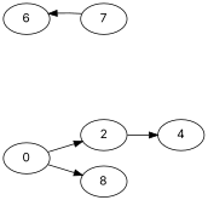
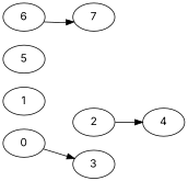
  digraph {
    fontname=Inter
    rankdir=LR
    node [Weight=55 fontname=Inter]
    edge [Weight=9 fontname=Inter]
    0 [Weight=22]
    2 [Weight=44]
-   3 [label=8]
+   3
    4 [Weight=11]
+   1 [Weight=49]
+   5 [Weight=33]
    6 [Weight=33]
    7
-   0 -> 2 [Weight=10]
    0 -> 3 [Weight=5]
    2 -> 4
-   7 -> 6
+   6 -> 7
  }
